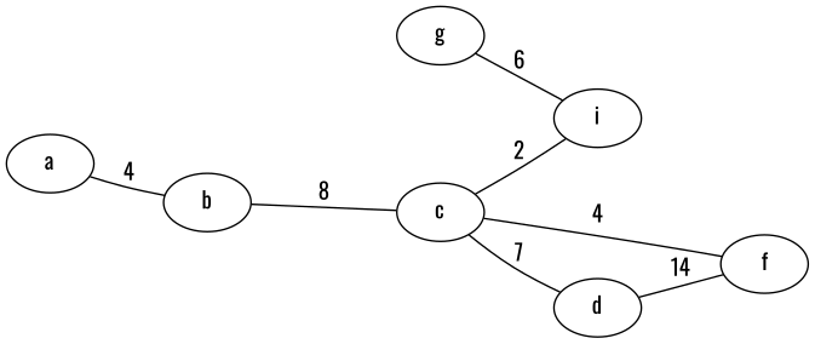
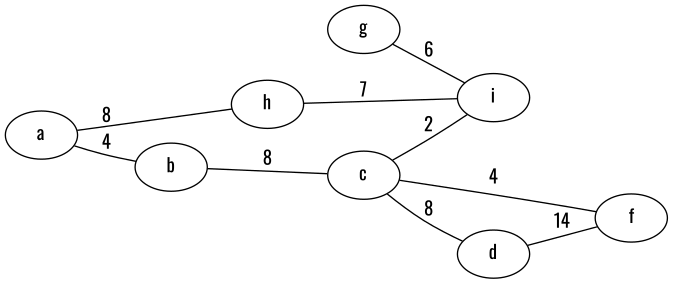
  graph {
    fontname=Oswald
    rankdir=LR
    node [fontname=Oswald]
    edge [fontname=Oswald]
    c
    f
    d
    i
    g
+   h
    a
    b
    c -- f [label=4]
-   c -- d [label=7]
+   c -- d [label=8]
    c -- i [label=2]
    d -- f [label=14]
    g -- i [label=6]
+   h -- i [label=7]
+   a -- h [label=8]
    a -- b [label=4]
    b -- c [label=8]
  }
